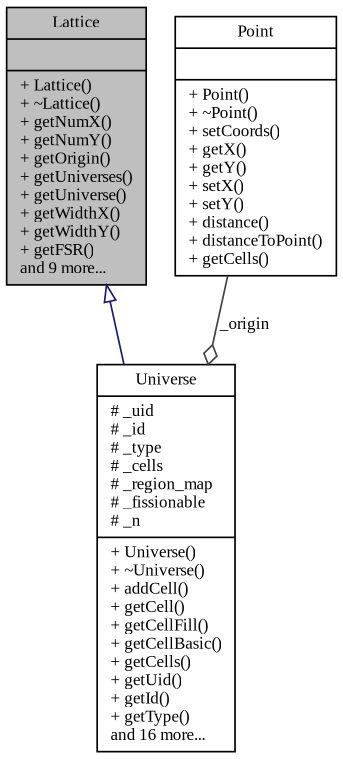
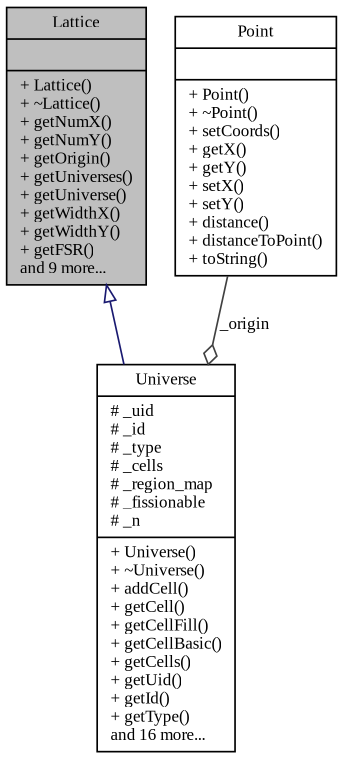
  digraph {
    fontname="Liberation Serif"
    node [color=black fillcolor=white fontname="Liberation Serif" fontsize=10 shape=record style=filled]
    edge [fontname="Liberation Serif" fontsize=10 labelfontname=Helvetica labelfontsize=10 style=solid]
    n1 [fillcolor=grey75 fontcolor=black height=0.2 label="{Lattice\n||+ Lattice()\l+ ~Lattice()\l+ getNumX()\l+ getNumY()\l+ getOrigin()\l+ getUniverses()\l+ getUniverse()\l+ getWidthX()\l+ getWidthY()\l+ getFSR()\land 9 more...\l}" width=0.4]
    n2 [height=0.2 label="{Universe\n|# _uid\l# _id\l# _type\l# _cells\l# _region_map\l# _fissionable\l# _n\l|+ Universe()\l+ ~Universe()\l+ addCell()\l+ getCell()\l+ getCellFill()\l+ getCellBasic()\l+ getCells()\l+ getUid()\l+ getId()\l+ getType()\land 16 more...\l}" width=0.4]
-   n3 [height=0.2 label="{Point\n||+ Point()\l+ ~Point()\l+ setCoords()\l+ getX()\l+ getY()\l+ setX()\l+ setY()\l+ distance()\l+ distanceToPoint()\l+ getCells()\l}" width=0.4]
+   n3 [height=0.2 label="{Point\n||+ Point()\l+ ~Point()\l+ setCoords()\l+ getX()\l+ getY()\l+ setX()\l+ setY()\l+ distance()\l+ distanceToPoint()\l+ toString()\l}" width=0.4]
    n1 -> n2 [arrowtail=onormal color=midnightblue dir=back]
    n3 -> n2 [arrowhead=odiamond color=grey25 label=" _origin"]
  }
